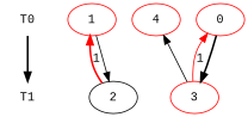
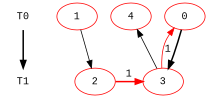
  digraph {
    fontname="Liberation Mono"
    node [fontname="Liberation Mono" color=red]
    edge [fontname="Liberation Mono" style=bold]
    T0 [shape=plaintext color=""]
    T1 [shape=plaintext color=""]
    0
    1
    4
-   2 [color=black]
+   2
    3
    subgraph sub_1 {
      T0
      T1
    }
    subgraph sub_2 {
      rank=same
      T0
      0
      1
      4
    }
    subgraph sub_3 {
      rank=same
      T1
      2
      3
    }
    subgraph sub_4 {
      rank=same
    }
    T0 -> T1
    0 -> 3
    1 -> 2 [style=""]
-   2 -> 1 [color=red label=1]
+   2 -> 3 [color=red label=1]
    3 -> 0 [color=red label=1 style=solid]
    3 -> 4 [style=""]
  }
